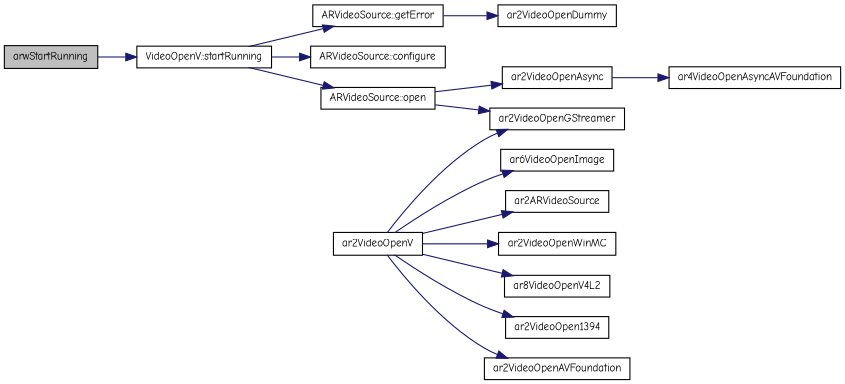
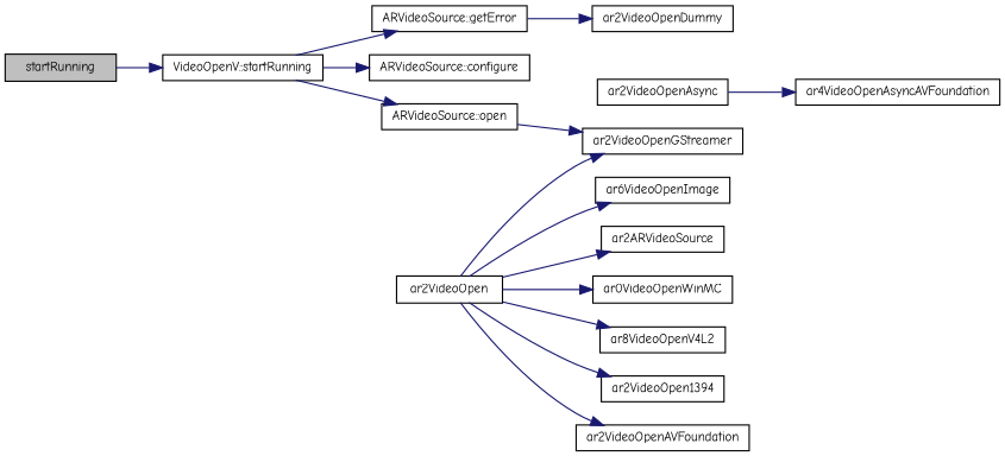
  digraph {
    fontname="Comic Neue"
    rankdir=LR
    node [color=black fillcolor=white fontname="Comic Neue" fontsize=10 shape=record style=filled]
    edge [color=midnightblue fontname="Comic Neue" fontsize=10 labelfontname=Helvetica labelfontsize=10 style=solid]
-   n1 [fillcolor=grey75 fontcolor=black height=0.2 label=arwStartRunning width=0.4]
+   n1 [fillcolor=grey75 fontcolor=black height=0.2 label=startRunning width=0.4]
    n2 [height=0.2 label="VideoOpenV::startRunning" width=0.4]
    n3 [height=0.2 label="ARVideoSource::configure" width=0.4]
    n4 [height=0.2 label="ARVideoSource::open" width=0.4]
    n5 [height=0.2 label="ARVideoSource::getError" width=0.4]
    n6 [height=0.2 label=ar2VideoOpenAsync width=0.4]
    n7 [height=0.2 label=ar2VideoOpenGStreamer width=0.4]
    n8 [height=0.2 label=ar2VideoOpenDummy width=0.4]
    n9 [height=0.2 label=ar4VideoOpenAsyncAVFoundation width=0.4]
-   n10 [height=0.2 label=ar2VideoOpenV width=0.4]
+   n10 [height=0.2 label=ar2VideoOpen width=0.4]
    n11 [height=0.2 label=ar8VideoOpenV4L2 width=0.4]
    n12 [height=0.2 label=ar2VideoOpen1394 width=0.4]
    n13 [height=0.2 label=ar2VideoOpenAVFoundation width=0.4]
    n14 [height=0.2 label=ar6VideoOpenImage width=0.4]
    n15 [height=0.2 label=ar2ARVideoSource width=0.4]
-   n16 [height=0.2 label=ar2VideoOpenWinMC width=0.4]
+   n16 [height=0.2 label=ar0VideoOpenWinMC width=0.4]
    n1 -> n2
    n2 -> n3
    n2 -> n4
    n2 -> n5
-   n4 -> n6
    n4 -> n7
    n5 -> n8
    n6 -> n9
    n10 -> n7
    n10 -> n11
    n10 -> n12
    n10 -> n13
    n10 -> n14
    n10 -> n15
    n10 -> n16
  }
